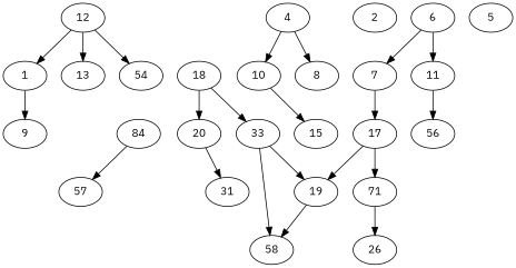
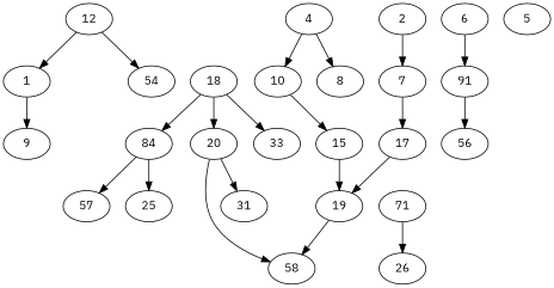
  digraph {
    fontname="IBM Plex Sans"
    node [alpha=0.19 fontname="IBM Plex Sans"]
    edge [fontname="IBM Plex Sans"]
    1 [alpha=0.00]
    9 [alpha=0.08]
    12
-   13 [alpha=0.07]
    n5 [alpha=0.13 label=54]
    18 [alpha=0.04]
    20 [alpha=0.07]
    n8 [alpha=0.09 label=33]
    n9 [alpha=0.08 label=84]
    2 [alpha=0.03]
    4 [alpha=0.09]
    8 [alpha=0.05]
    10 [alpha=0.12]
    15 [alpha=0.11]
    19
    5 [alpha=0.14]
    6 [alpha=0.11]
    7 [alpha=0.20]
-   11
+   11 [label=91]
    17 [alpha=0.18]
    n21 [alpha=0.01 label=56]
    n22 [label=71]
    n23 [alpha=0.09 label=58]
    26 [alpha=0.18]
    n25 [alpha=0.17 label=31]
+   25 [alpha=0.09]
    n27 [alpha=0.02 label=57]
    1 -> 9
    12 -> 1
-   12 -> 13
    12 -> n5
    18 -> 20
    18 -> n8
+   18 -> n9
    20 -> n25
-   n8 -> n23
+   20 -> n23
+   n9 -> 25
    n9 -> n27
    4 -> 8
    4 -> 10
    10 -> 15
-   n8 -> 19
+   15 -> 19
    19 -> n23
-   6 -> 7
+   2 -> 7
    6 -> 11
    7 -> 17
    11 -> n21
    17 -> 19
-   17 -> n22
    n22 -> 26
  }
